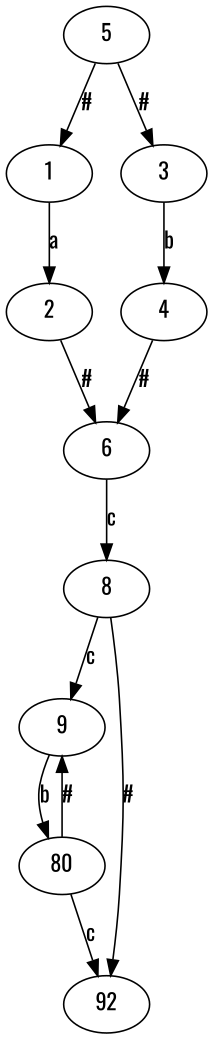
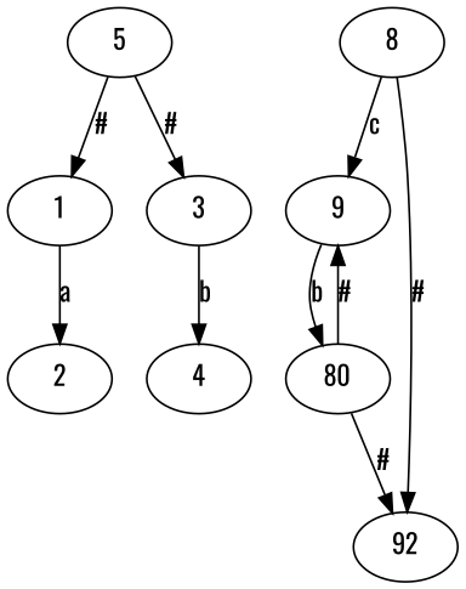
  digraph {
    fontname=Oswald
    node [fontname=Oswald shape=ellipse]
    edge [fontname=Oswald]
    n1 [label=1]
    n2 [label=2]
-   n3 [label=6]
    n4 [label=8]
    n5 [label=3]
    n6 [label=4]
    n7 [label=5]
    n8 [label=9]
    n9 [label=92]
    n10 [label=80]
    n1 -> n2 [label=a]
-   n2 -> n3 [label="#"]
-   n3 -> n4 [label=c]
    n4 -> n8 [label=c]
    n4 -> n9 [label="#"]
    n5 -> n6 [label=b]
-   n6 -> n3 [label="#"]
    n7 -> n1 [label="#"]
    n7 -> n5 [label="#"]
    n8 -> n10 [label=b]
    n10 -> n8 [label="#"]
-   n10 -> n9 [label=c]
+   n10 -> n9 [label="#"]
  }
